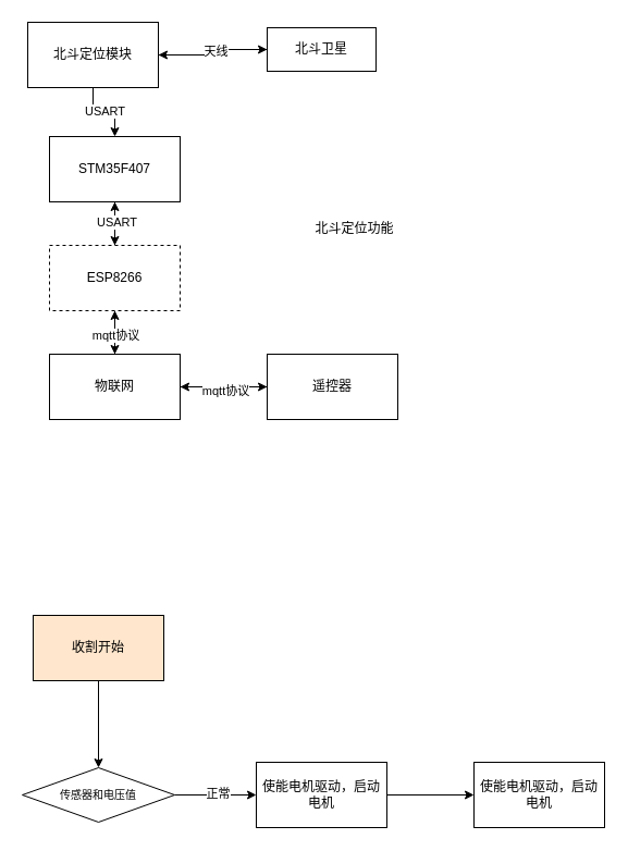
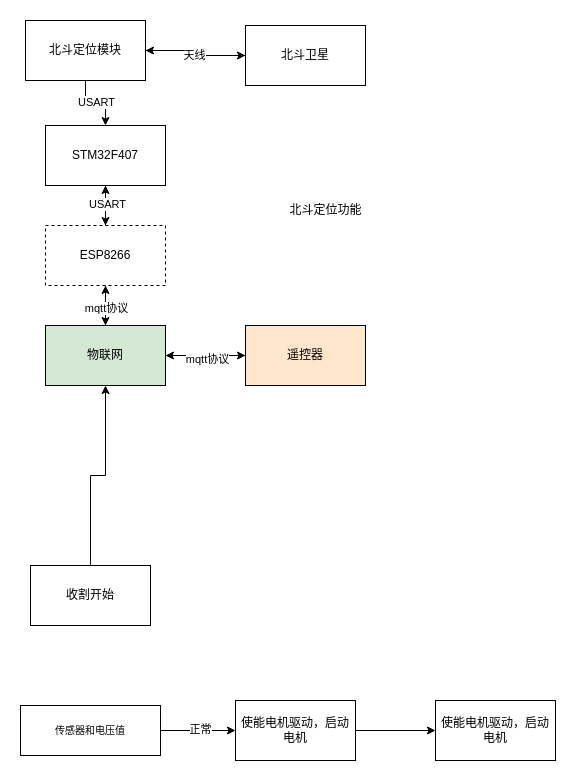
  <mxCell id="0" />
  <mxCell id="1" parent="0" />
  <mxCell id="2" value="" style="edgeStyle=orthogonalEdgeStyle;rounded=0;orthogonalLoop=1;jettySize=auto;html=1;" parent="1" source="5" target="8" edge="1"><mxGeometry relative="1" as="geometry" /></mxCell>
  <mxCell id="3" value="" style="edgeStyle=orthogonalEdgeStyle;rounded=0;orthogonalLoop=1;jettySize=auto;html=1;" parent="1" source="5" target="10" edge="1"><mxGeometry relative="1" as="geometry" /></mxCell>
  <mxCell id="4" value="USART" style="edgeLabel;html=1;align=center;verticalAlign=middle;resizable=0;points=[];" parent="3" vertex="1" connectable="0"><mxGeometry x="0.025" y="1" relative="1" as="geometry"><mxPoint as="offset" /></mxGeometry></mxCell>
  <mxCell id="5" value="北斗定位模块" style="rounded=0;whiteSpace=wrap;html=1;" parent="1" vertex="1"><mxGeometry x="25" y="20" width="120" height="60" as="geometry" /></mxCell>
  <mxCell id="6" style="edgeStyle=orthogonalEdgeStyle;rounded=0;orthogonalLoop=1;jettySize=auto;html=1;entryX=1;entryY=0.5;entryDx=0;entryDy=0;" parent="1" source="8" target="5" edge="1"><mxGeometry relative="1" as="geometry" /></mxCell>
  <mxCell id="7" value="天线" style="edgeLabel;html=1;align=center;verticalAlign=middle;resizable=0;points=[];" parent="6" vertex="1" connectable="0"><mxGeometry x="-0.02" y="2" relative="1" as="geometry"><mxPoint as="offset" /></mxGeometry></mxCell>
- <mxCell id="8" value="北斗卫星" style="whiteSpace=wrap;html=1;rounded=0;" parent="1" vertex="1"><mxGeometry x="245" y="25" width="100" height="40" as="geometry" /></mxCell>
+ <mxCell id="8" value="北斗卫星" style="whiteSpace=wrap;html=1;rounded=0;" parent="1" vertex="1"><mxGeometry x="245" y="25" width="120" height="60" as="geometry" /></mxCell>
  <mxCell id="9" value="" style="edgeStyle=orthogonalEdgeStyle;rounded=0;orthogonalLoop=1;jettySize=auto;html=1;" parent="1" source="10" target="14" edge="1"><mxGeometry relative="1" as="geometry" /></mxCell>
- <mxCell id="10" value="STM35F407" style="whiteSpace=wrap;html=1;rounded=0;" parent="1" vertex="1"><mxGeometry x="45" y="125" width="120" height="60" as="geometry" /></mxCell>
+ <mxCell id="10" value="STM32F407" style="whiteSpace=wrap;html=1;rounded=0;" parent="1" vertex="1"><mxGeometry x="45" y="125" width="120" height="60" as="geometry" /></mxCell>
  <mxCell id="11" value="" style="edgeStyle=orthogonalEdgeStyle;rounded=0;orthogonalLoop=1;jettySize=auto;html=1;" parent="1" source="14" target="18" edge="1"><mxGeometry relative="1" as="geometry" /></mxCell>
  <mxCell id="12" style="edgeStyle=orthogonalEdgeStyle;rounded=0;orthogonalLoop=1;jettySize=auto;html=1;exitX=0.5;exitY=0;exitDx=0;exitDy=0;entryX=0.5;entryY=1;entryDx=0;entryDy=0;" parent="1" source="14" target="10" edge="1"><mxGeometry relative="1" as="geometry" /></mxCell>
  <mxCell id="13" value="USART" style="edgeLabel;html=1;align=center;verticalAlign=middle;resizable=0;points=[];" parent="12" vertex="1" connectable="0"><mxGeometry x="0.1" y="-1" relative="1" as="geometry"><mxPoint as="offset" /></mxGeometry></mxCell>
  <mxCell id="14" value="ESP8266" style="whiteSpace=wrap;html=1;rounded=0;dashed=1;" parent="1" vertex="1"><mxGeometry x="45" y="225" width="120" height="60" as="geometry" /></mxCell>
  <mxCell id="15" style="edgeStyle=orthogonalEdgeStyle;rounded=0;orthogonalLoop=1;jettySize=auto;html=1;exitX=0.5;exitY=0;exitDx=0;exitDy=0;entryX=0.5;entryY=1;entryDx=0;entryDy=0;" parent="1" source="18" target="14" edge="1"><mxGeometry relative="1" as="geometry" /></mxCell>
  <mxCell id="16" value="mqtt协议" style="edgeLabel;html=1;align=center;verticalAlign=middle;resizable=0;points=[];" parent="15" vertex="1" connectable="0"><mxGeometry x="-0.1" relative="1" as="geometry"><mxPoint as="offset" /></mxGeometry></mxCell>
  <mxCell id="17" value="" style="edgeStyle=orthogonalEdgeStyle;rounded=0;orthogonalLoop=1;jettySize=auto;html=1;" parent="1" source="18" target="21" edge="1"><mxGeometry relative="1" as="geometry" /></mxCell>
- <mxCell id="18" value="物联网" style="whiteSpace=wrap;html=1;rounded=0;" parent="1" vertex="1"><mxGeometry x="45" y="325" width="120" height="60" as="geometry" /></mxCell>
+ <mxCell id="18" value="物联网" style="whiteSpace=wrap;html=1;rounded=0;fillColor=#d5e8d4;" parent="1" vertex="1"><mxGeometry x="45" y="325" width="120" height="60" as="geometry" /></mxCell>
  <mxCell id="19" style="edgeStyle=orthogonalEdgeStyle;rounded=0;orthogonalLoop=1;jettySize=auto;html=1;entryX=1;entryY=0.5;entryDx=0;entryDy=0;" parent="1" source="21" target="18" edge="1"><mxGeometry relative="1" as="geometry"><mxPoint x="175" y="355" as="targetPoint" /></mxGeometry></mxCell>
  <mxCell id="20" value="mqtt协议" style="edgeLabel;html=1;align=center;verticalAlign=middle;resizable=0;points=[];" parent="19" vertex="1" connectable="0"><mxGeometry x="-0.02" y="3" relative="1" as="geometry"><mxPoint as="offset" /></mxGeometry></mxCell>
- <mxCell id="21" value="遥控器" style="whiteSpace=wrap;html=1;rounded=0;" parent="1" vertex="1"><mxGeometry x="245" y="325" width="120" height="60" as="geometry" /></mxCell>
+ <mxCell id="21" value="遥控器" style="whiteSpace=wrap;html=1;rounded=0;fillColor=#ffe6cc;" parent="1" vertex="1"><mxGeometry x="245" y="325" width="120" height="60" as="geometry" /></mxCell>
  <mxCell id="22" value="北斗定位功能" style="text;html=1;align=center;verticalAlign=middle;resizable=0;points=[];autosize=1;strokeColor=none;fillColor=none;" vertex="1" parent="1"><mxGeometry x="275" y="195" width="100" height="30" as="geometry" /></mxCell>
- <mxCell id="23" value="" style="edgeStyle=orthogonalEdgeStyle;rounded=0;orthogonalLoop=1;jettySize=auto;html=1;" edge="1" parent="1" source="24" target="27"><mxGeometry relative="1" as="geometry" /></mxCell>
- <mxCell id="24" value="收割开始" style="whiteSpace=wrap;html=1;fillColor=#ffe6cc;" vertex="1" parent="1"><mxGeometry x="30" y="565" width="120" height="60" as="geometry" /></mxCell>
+ <mxCell id="23" value="" style="edgeStyle=orthogonalEdgeStyle;rounded=0;orthogonalLoop=1;jettySize=auto;html=1;" edge="1" parent="1" source="24" target="18"><mxGeometry relative="1" as="geometry" /></mxCell>
+ <mxCell id="24" value="收割开始" style="whiteSpace=wrap;html=1;" vertex="1" parent="1"><mxGeometry x="30" y="565" width="120" height="60" as="geometry" /></mxCell>
  <mxCell id="25" value="" style="edgeStyle=orthogonalEdgeStyle;rounded=0;orthogonalLoop=1;jettySize=auto;html=1;" edge="1" parent="1" source="27" target="29"><mxGeometry relative="1" as="geometry" /></mxCell>
  <mxCell id="26" value="正常" style="edgeLabel;html=1;align=center;verticalAlign=middle;resizable=0;points=[];" vertex="1" connectable="0" parent="25"><mxGeometry x="0.045" y="2" relative="1" as="geometry"><mxPoint as="offset" /></mxGeometry></mxCell>
- <mxCell id="27" value="&lt;p style=&quot;line-height: 110%;&quot;&gt;&lt;font style=&quot;font-size: 10px;&quot;&gt;传感器和电压值&lt;/font&gt;&lt;/p&gt;" style="rhombus;whiteSpace=wrap;html=1;align=center;" vertex="1" parent="1"><mxGeometry x="20" y="705" width="140" height="50" as="geometry" /></mxCell>
+ <mxCell id="27" value="&lt;p style=&quot;line-height: 110%;&quot;&gt;&lt;font style=&quot;font-size: 10px;&quot;&gt;传感器和电压值&lt;/font&gt;&lt;/p&gt;" style="whiteSpace=wrap;html=1;align=center;rounded=0;" vertex="1" parent="1"><mxGeometry x="20" y="705" width="140" height="50" as="geometry" /></mxCell>
  <mxCell id="28" value="" style="edgeStyle=orthogonalEdgeStyle;rounded=0;orthogonalLoop=1;jettySize=auto;html=1;" edge="1" parent="1" source="29" target="30"><mxGeometry relative="1" as="geometry" /></mxCell>
  <mxCell id="29" value="使能电机驱动，启动电机" style="whiteSpace=wrap;html=1;" vertex="1" parent="1"><mxGeometry x="235" y="700" width="120" height="60" as="geometry" /></mxCell>
  <mxCell id="30" value="使能电机驱动，启动电机" style="whiteSpace=wrap;html=1;" vertex="1" parent="1"><mxGeometry x="435" y="700" width="120" height="60" as="geometry" /></mxCell>
